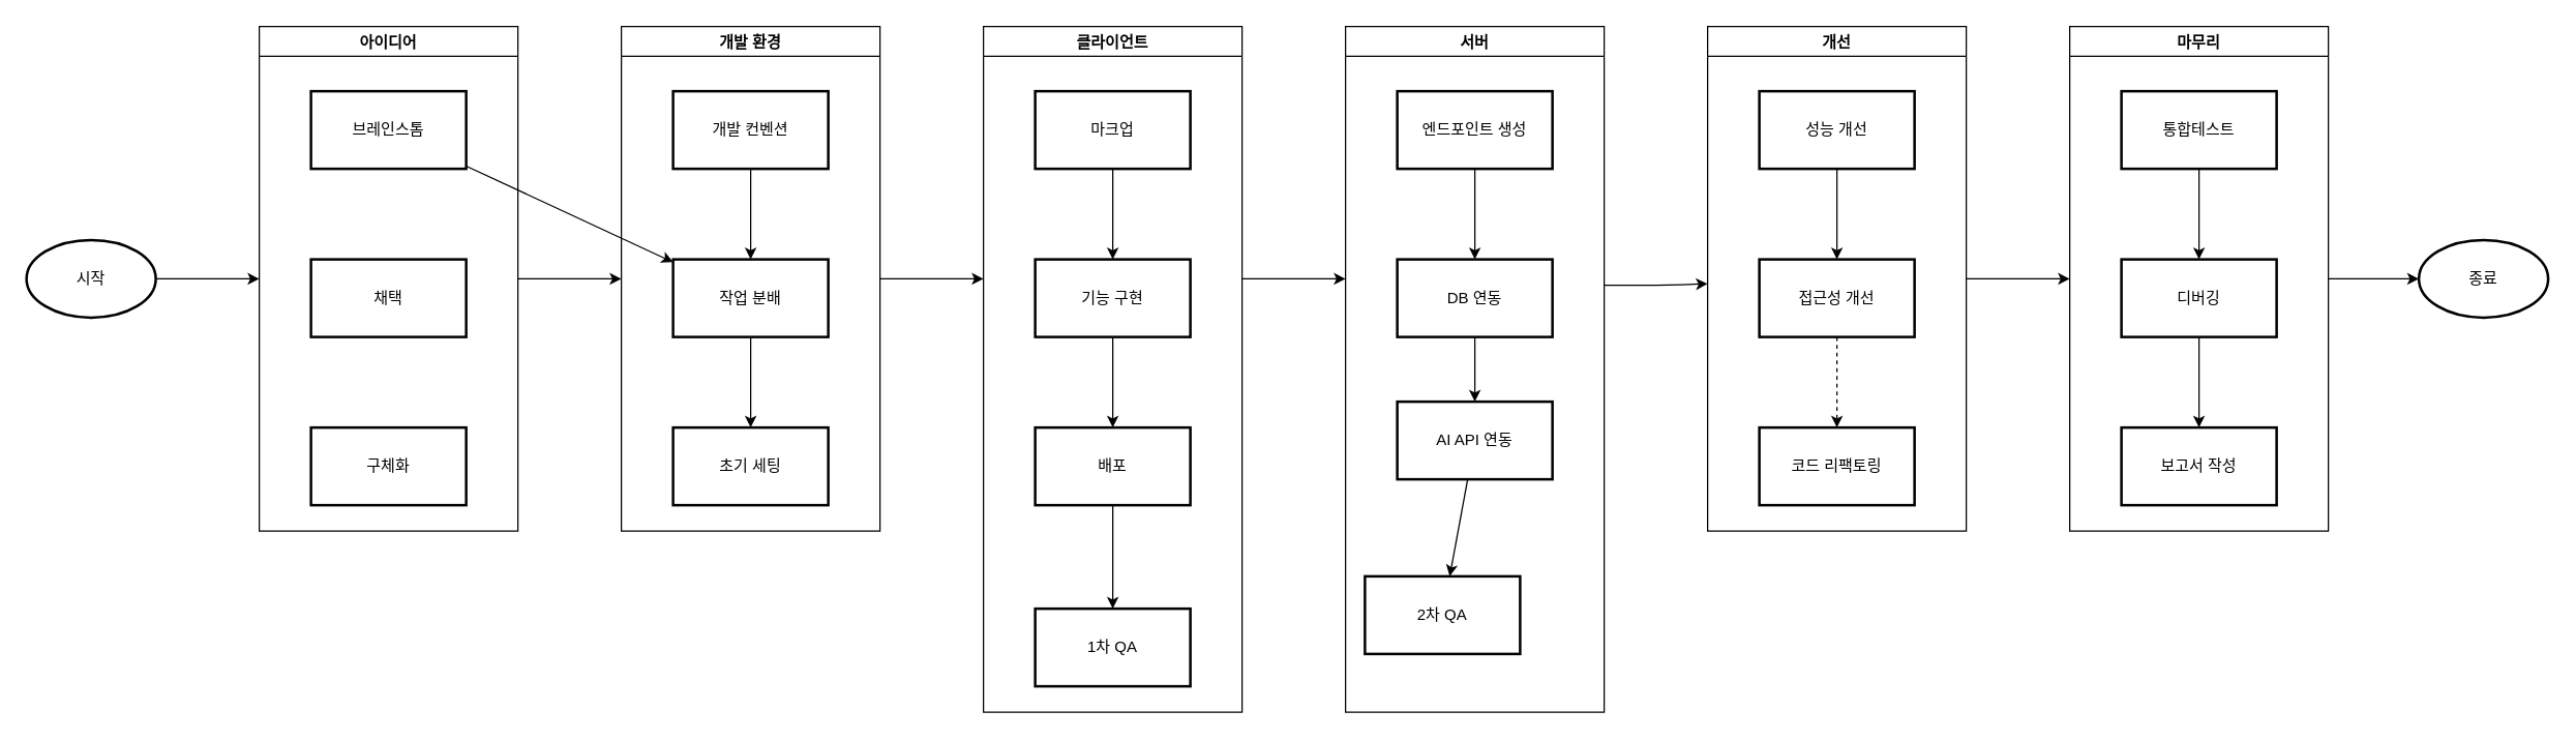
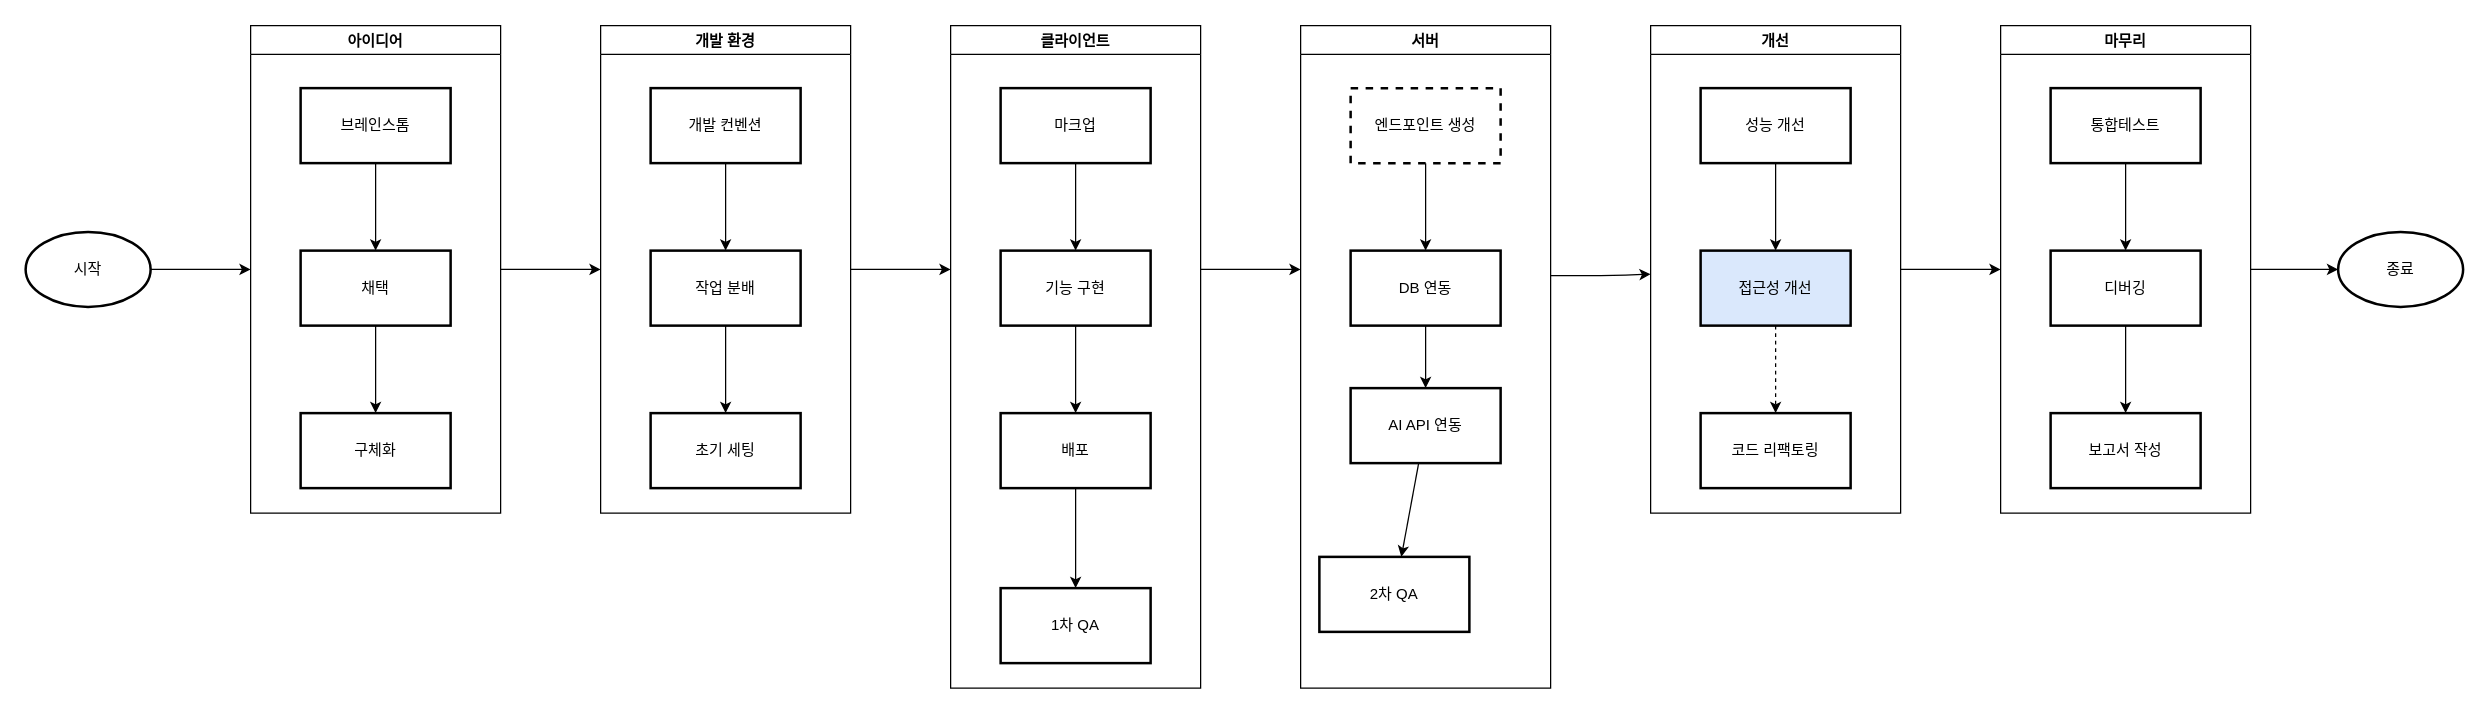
  <mxCell id="0" />
  <mxCell id="1" parent="0" />
  <mxCell id="2" style="edgeStyle=none;html=1;entryX=0;entryY=0.5;entryDx=0;entryDy=0;" parent="1" source="3" target="5" edge="1"><mxGeometry relative="1" as="geometry" /></mxCell>
  <mxCell id="3" value="시작" style="strokeWidth=2;html=1;shape=mxgraph.flowchart.start_1;whiteSpace=wrap;" parent="1" vertex="1"><mxGeometry x="20" y="185" width="100" height="60" as="geometry" /></mxCell>
  <mxCell id="4" style="edgeStyle=none;html=1;entryX=0;entryY=0.5;entryDx=0;entryDy=0;" parent="1" source="5" target="12" edge="1"><mxGeometry relative="1" as="geometry" /></mxCell>
  <mxCell id="5" value="아이디어" style="swimlane;" parent="1" vertex="1"><mxGeometry x="200" y="20" width="200" height="390" as="geometry" /></mxCell>
- <mxCell id="6" value="" style="edgeStyle=none;html=1;" parent="5" source="7" target="16" edge="1"><mxGeometry relative="1" as="geometry" /></mxCell>
+ <mxCell id="6" value="" style="edgeStyle=none;html=1;" parent="5" source="7" target="9" edge="1"><mxGeometry relative="1" as="geometry" /></mxCell>
  <mxCell id="7" value="브레인스톰" style="whiteSpace=wrap;html=1;strokeWidth=2;" parent="5" vertex="1"><mxGeometry x="40" y="50" width="120" height="60" as="geometry" /></mxCell>
+ <mxCell id="8" value="" style="edgeStyle=none;html=1;" parent="5" source="9" target="10" edge="1"><mxGeometry relative="1" as="geometry" /></mxCell>
  <mxCell id="9" value="채택" style="whiteSpace=wrap;html=1;strokeWidth=2;" parent="5" vertex="1"><mxGeometry x="40" y="180" width="120" height="60" as="geometry" /></mxCell>
  <mxCell id="10" value="구체화" style="whiteSpace=wrap;html=1;strokeWidth=2;" parent="5" vertex="1"><mxGeometry x="40" y="310" width="120" height="60" as="geometry" /></mxCell>
  <mxCell id="11" style="edgeStyle=none;html=1;" parent="1" source="12" edge="1"><mxGeometry relative="1" as="geometry"><mxPoint x="760" y="215" as="targetPoint" /></mxGeometry></mxCell>
  <mxCell id="12" value="개발 환경" style="swimlane;" parent="1" vertex="1"><mxGeometry x="480" y="20" width="200" height="390" as="geometry" /></mxCell>
  <mxCell id="13" value="" style="edgeStyle=none;html=1;" parent="12" source="14" target="16" edge="1"><mxGeometry relative="1" as="geometry" /></mxCell>
  <mxCell id="14" value="개발 컨벤션" style="whiteSpace=wrap;html=1;strokeWidth=2;" parent="12" vertex="1"><mxGeometry x="40" y="50" width="120" height="60" as="geometry" /></mxCell>
  <mxCell id="15" value="" style="edgeStyle=none;html=1;" parent="12" source="16" target="17" edge="1"><mxGeometry relative="1" as="geometry" /></mxCell>
  <mxCell id="16" value="작업 분배" style="whiteSpace=wrap;html=1;strokeWidth=2;" parent="12" vertex="1"><mxGeometry x="40" y="180" width="120" height="60" as="geometry" /></mxCell>
  <mxCell id="17" value="초기 세팅" style="whiteSpace=wrap;html=1;strokeWidth=2;" parent="12" vertex="1"><mxGeometry x="40" y="310" width="120" height="60" as="geometry" /></mxCell>
  <mxCell id="18" value="클라이언트" style="swimlane;" parent="1" vertex="1"><mxGeometry x="760" y="20" width="200" height="530" as="geometry" /></mxCell>
  <mxCell id="19" value="" style="edgeStyle=none;html=1;" parent="18" source="20" target="22" edge="1"><mxGeometry relative="1" as="geometry" /></mxCell>
  <mxCell id="20" value="마크업" style="whiteSpace=wrap;html=1;strokeWidth=2;" parent="18" vertex="1"><mxGeometry x="40" y="50" width="120" height="60" as="geometry" /></mxCell>
  <mxCell id="21" value="" style="edgeStyle=none;html=1;" parent="18" source="22" target="23" edge="1"><mxGeometry relative="1" as="geometry" /></mxCell>
  <mxCell id="22" value="기능 구현" style="whiteSpace=wrap;html=1;strokeWidth=2;" parent="18" vertex="1"><mxGeometry x="40" y="180" width="120" height="60" as="geometry" /></mxCell>
  <mxCell id="23" value="배포" style="whiteSpace=wrap;html=1;strokeWidth=2;" parent="18" vertex="1"><mxGeometry x="40" y="310" width="120" height="60" as="geometry" /></mxCell>
  <mxCell id="24" value="" style="edgeStyle=none;html=1;" parent="1" target="34" edge="1"><mxGeometry relative="1" as="geometry"><mxPoint x="1240" y="220" as="sourcePoint" /><Array as="points"><mxPoint x="1290" y="220" /></Array></mxGeometry></mxCell>
  <mxCell id="25" value="서버" style="swimlane;" parent="1" vertex="1"><mxGeometry x="1040" y="20" width="200" height="530" as="geometry" /></mxCell>
  <mxCell id="26" value="" style="edgeStyle=none;html=1;" parent="25" source="27" target="29" edge="1"><mxGeometry relative="1" as="geometry" /></mxCell>
- <mxCell id="27" value="엔드포인트 생성" style="whiteSpace=wrap;html=1;strokeWidth=2;" parent="25" vertex="1"><mxGeometry x="40" y="50" width="120" height="60" as="geometry" /></mxCell>
+ <mxCell id="27" value="엔드포인트 생성" style="whiteSpace=wrap;html=1;strokeWidth=2;dashed=1;" parent="25" vertex="1"><mxGeometry x="40" y="50" width="120" height="60" as="geometry" /></mxCell>
  <mxCell id="28" value="" style="edgeStyle=none;html=1;" parent="25" source="29" target="31" edge="1"><mxGeometry relative="1" as="geometry" /></mxCell>
  <mxCell id="29" value="DB 연동" style="whiteSpace=wrap;html=1;strokeWidth=2;" parent="25" vertex="1"><mxGeometry x="40" y="180" width="120" height="60" as="geometry" /></mxCell>
  <mxCell id="30" value="" style="edgeStyle=none;html=1;" parent="25" source="31" target="32" edge="1"><mxGeometry relative="1" as="geometry" /></mxCell>
  <mxCell id="31" value="AI API 연동" style="whiteSpace=wrap;html=1;strokeWidth=2;" parent="25" vertex="1"><mxGeometry x="40" y="290" width="120" height="60" as="geometry" /></mxCell>
  <mxCell id="32" value="2차 QA" style="whiteSpace=wrap;html=1;strokeWidth=2;" parent="25" vertex="1"><mxGeometry x="15" y="425" width="120" height="60" as="geometry" /></mxCell>
  <mxCell id="33" value="" style="edgeStyle=none;html=1;" parent="1" source="34" target="44" edge="1"><mxGeometry relative="1" as="geometry" /></mxCell>
  <mxCell id="34" value="개선" style="swimlane;" parent="1" vertex="1"><mxGeometry x="1320" y="20" width="200" height="390" as="geometry" /></mxCell>
  <mxCell id="35" value="" style="edgeStyle=none;html=1;" parent="34" source="36" target="38" edge="1"><mxGeometry relative="1" as="geometry" /></mxCell>
  <mxCell id="36" value="성능 개선" style="whiteSpace=wrap;html=1;strokeWidth=2;" parent="34" vertex="1"><mxGeometry x="40" y="50" width="120" height="60" as="geometry" /></mxCell>
  <mxCell id="37" value="" style="edgeStyle=none;html=1;dashed=1;" parent="34" source="38" target="39" edge="1"><mxGeometry relative="1" as="geometry" /></mxCell>
- <mxCell id="38" value="접근성 개선" style="whiteSpace=wrap;html=1;strokeWidth=2;" parent="34" vertex="1"><mxGeometry x="40" y="180" width="120" height="60" as="geometry" /></mxCell>
+ <mxCell id="38" value="접근성 개선" style="whiteSpace=wrap;html=1;strokeWidth=2;fillColor=#dae8fc;" parent="34" vertex="1"><mxGeometry x="40" y="180" width="120" height="60" as="geometry" /></mxCell>
  <mxCell id="39" value="코드 리팩토링" style="whiteSpace=wrap;html=1;strokeWidth=2;" parent="34" vertex="1"><mxGeometry x="40" y="310" width="120" height="60" as="geometry" /></mxCell>
  <mxCell id="40" value="1차 QA" style="whiteSpace=wrap;html=1;strokeWidth=2;" parent="1" vertex="1"><mxGeometry x="800" y="470" width="120" height="60" as="geometry" /></mxCell>
  <mxCell id="41" value="" style="edgeStyle=none;html=1;" parent="1" source="23" target="40" edge="1"><mxGeometry relative="1" as="geometry" /></mxCell>
  <mxCell id="42" style="edgeStyle=none;html=1;" parent="1" edge="1"><mxGeometry relative="1" as="geometry"><mxPoint x="1040" y="215" as="targetPoint" /><mxPoint x="960" y="215" as="sourcePoint" /></mxGeometry></mxCell>
  <mxCell id="43" value="" style="edgeStyle=none;html=1;" parent="1" source="44" target="50" edge="1"><mxGeometry relative="1" as="geometry"><mxPoint x="1920" y="215" as="targetPoint" /></mxGeometry></mxCell>
  <mxCell id="44" value="마무리" style="swimlane;" parent="1" vertex="1"><mxGeometry x="1600" y="20" width="200" height="390" as="geometry" /></mxCell>
  <mxCell id="45" value="" style="edgeStyle=none;html=1;" parent="44" source="46" target="48" edge="1"><mxGeometry relative="1" as="geometry" /></mxCell>
  <mxCell id="46" value="통합테스트" style="whiteSpace=wrap;html=1;strokeWidth=2;" parent="44" vertex="1"><mxGeometry x="40" y="50" width="120" height="60" as="geometry" /></mxCell>
  <mxCell id="47" value="" style="edgeStyle=none;html=1;" parent="44" source="48" target="49" edge="1"><mxGeometry relative="1" as="geometry" /></mxCell>
  <mxCell id="48" value="디버깅" style="whiteSpace=wrap;html=1;strokeWidth=2;" parent="44" vertex="1"><mxGeometry x="40" y="180" width="120" height="60" as="geometry" /></mxCell>
  <mxCell id="49" value="보고서 작성" style="whiteSpace=wrap;html=1;strokeWidth=2;" parent="44" vertex="1"><mxGeometry x="40" y="310" width="120" height="60" as="geometry" /></mxCell>
  <mxCell id="50" value="종료" style="strokeWidth=2;html=1;shape=mxgraph.flowchart.start_1;whiteSpace=wrap;" parent="1" vertex="1"><mxGeometry x="1870" y="185" width="100" height="60" as="geometry" /></mxCell>
